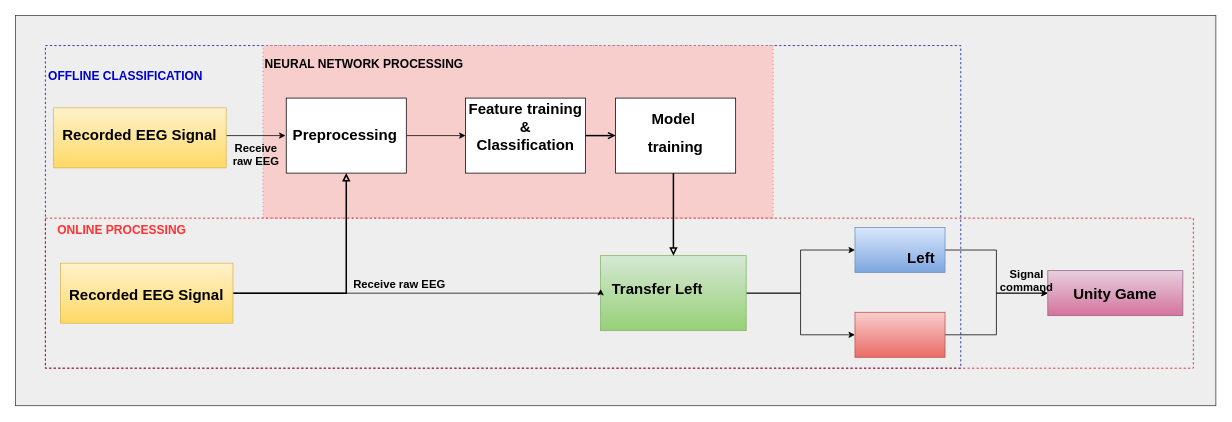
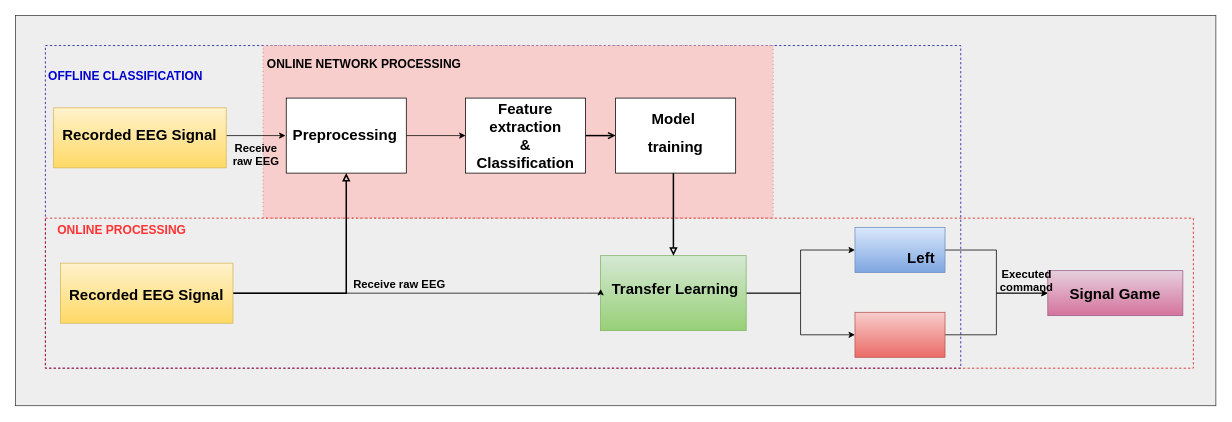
  <mxCell id="0" />
  <mxCell id="1" parent="0" />
  <mxCell id="2" value="" style="rounded=0;whiteSpace=wrap;html=1;fontSize=10;fillColor=#eeeeee;strokeColor=#36393d;" parent="1" vertex="1"><mxGeometry x="20" y="20" width="1600" height="520" as="geometry" /></mxCell>
  <mxCell id="3" value="" style="rounded=0;whiteSpace=wrap;html=1;fontSize=16;dashed=1;fillColor=none;strokeColor=#000099;" parent="1" vertex="1"><mxGeometry x="60" y="60" width="1220" height="430" as="geometry" /></mxCell>
  <mxCell id="4" value="" style="rounded=0;whiteSpace=wrap;html=1;fontSize=20;dashed=1;dashPattern=1 4;fillColor=#f8cecc;strokeColor=#b85450;" parent="1" vertex="1"><mxGeometry x="350" y="60" width="680" height="230" as="geometry" /></mxCell>
  <mxCell id="5" style="edgeStyle=orthogonalEdgeStyle;rounded=0;orthogonalLoop=1;jettySize=auto;html=1;fontSize=20;" parent="1" edge="1"><mxGeometry relative="1" as="geometry"><mxPoint x="380" y="180" as="targetPoint" /><Array as="points"><mxPoint x="310" y="180" /><mxPoint x="310" y="180" /></Array><mxPoint x="230" y="180" as="sourcePoint" /></mxGeometry></mxCell>
  <mxCell id="6" style="edgeStyle=orthogonalEdgeStyle;rounded=0;orthogonalLoop=1;jettySize=auto;html=1;entryX=0;entryY=0.5;entryDx=0;entryDy=0;fontSize=20;" parent="1" source="7" target="12" edge="1"><mxGeometry relative="1" as="geometry" /></mxCell>
  <mxCell id="7" value="" style="rounded=0;whiteSpace=wrap;html=1;" parent="1" vertex="1"><mxGeometry x="381" y="130" width="160" height="100" as="geometry" /></mxCell>
  <mxCell id="8" value="" style="rounded=0;whiteSpace=wrap;html=1;fontSize=16;dashed=1;fillColor=none;strokeColor=#D70000;" parent="1" vertex="1"><mxGeometry x="60" y="290" width="1530" height="200" as="geometry" /></mxCell>
  <mxCell id="9" value="&lt;h1 style=&quot;font-size: 20px&quot;&gt;Preprocessing&lt;/h1&gt;" style="text;html=1;strokeColor=none;fillColor=none;spacing=5;spacingTop=-20;whiteSpace=wrap;overflow=hidden;rounded=0;fontSize=20;" parent="1" vertex="1"><mxGeometry x="385" y="164" width="160" height="36" as="geometry" /></mxCell>
  <mxCell id="10" value="" style="rounded=0;whiteSpace=wrap;html=1;" parent="1" vertex="1"><mxGeometry x="620" y="130" width="160" height="100" as="geometry" /></mxCell>
  <mxCell id="11" style="edgeStyle=orthogonalEdgeStyle;rounded=0;orthogonalLoop=1;jettySize=auto;html=1;entryX=0;entryY=0.5;entryDx=0;entryDy=0;strokeWidth=2;fontSize=16;fontColor=#000000;endArrow=open;endFill=0;" parent="1" source="12" target="32" edge="1"><mxGeometry relative="1" as="geometry" /></mxCell>
- <mxCell id="12" value="&lt;h1 style=&quot;font-size: 20px&quot;&gt;Feature training&lt;br&gt;&amp;amp;&lt;br&gt;&lt;b&gt;Classification&lt;/b&gt;&lt;/h1&gt;" style="text;html=1;strokeColor=none;fillColor=none;spacing=5;spacingTop=-20;whiteSpace=wrap;overflow=hidden;rounded=0;fontSize=20;align=center;" parent="1" vertex="1"><mxGeometry x="620" y="130" width="160" height="100" as="geometry" /></mxCell>
+ <mxCell id="12" value="&lt;h1 style=&quot;font-size: 20px&quot;&gt;Feature extraction&lt;br&gt;&amp;amp;&lt;br&gt;&lt;b&gt;Classification&lt;/b&gt;&lt;/h1&gt;" style="text;html=1;strokeColor=none;fillColor=none;spacing=5;spacingTop=-20;whiteSpace=wrap;overflow=hidden;rounded=0;fontSize=20;align=center;" parent="1" vertex="1"><mxGeometry x="620" y="130" width="160" height="100" as="geometry" /></mxCell>
  <mxCell id="13" style="edgeStyle=orthogonalEdgeStyle;rounded=0;orthogonalLoop=1;jettySize=auto;html=1;fontSize=20;" parent="1" source="15" target="22" edge="1"><mxGeometry relative="1" as="geometry" /></mxCell>
  <mxCell id="14" style="edgeStyle=orthogonalEdgeStyle;rounded=0;orthogonalLoop=1;jettySize=auto;html=1;entryX=0;entryY=0.5;entryDx=0;entryDy=0;fontSize=20;" parent="1" source="15" target="24" edge="1"><mxGeometry relative="1" as="geometry" /></mxCell>
  <mxCell id="15" value="" style="rounded=0;whiteSpace=wrap;html=1;fillColor=#d5e8d4;strokeColor=#82b366;gradientColor=#97d077;" parent="1" vertex="1"><mxGeometry x="800" y="340" width="194" height="100" as="geometry" /></mxCell>
- <mxCell id="16" value="&lt;h1 style=&quot;font-size: 20px&quot;&gt;Transfer Left&lt;/h1&gt;" style="text;html=1;strokeColor=none;fillColor=none;spacing=5;spacingTop=-20;whiteSpace=wrap;overflow=hidden;rounded=0;fontSize=20;" parent="1" vertex="1"><mxGeometry x="810" y="370" width="190" height="53" as="geometry" /></mxCell>
+ <mxCell id="16" value="&lt;h1 style=&quot;font-size: 20px&quot;&gt;Transfer Learning&lt;/h1&gt;" style="text;html=1;strokeColor=none;fillColor=none;spacing=5;spacingTop=-20;whiteSpace=wrap;overflow=hidden;rounded=0;fontSize=20;" parent="1" vertex="1"><mxGeometry x="810" y="370" width="190" height="53" as="geometry" /></mxCell>
  <mxCell id="17" style="edgeStyle=orthogonalEdgeStyle;rounded=0;orthogonalLoop=1;jettySize=auto;html=1;fontSize=20;entryX=0;entryY=0.445;entryDx=0;entryDy=0;entryPerimeter=0;" parent="1" source="19" target="15" edge="1"><mxGeometry relative="1" as="geometry"><mxPoint x="760" y="370" as="targetPoint" /><Array as="points"><mxPoint x="780" y="390" /><mxPoint x="780" y="390" /></Array></mxGeometry></mxCell>
  <mxCell id="18" style="edgeStyle=orthogonalEdgeStyle;rounded=0;orthogonalLoop=1;jettySize=auto;html=1;entryX=0.5;entryY=1;entryDx=0;entryDy=0;strokeWidth=2;fontSize=16;fontColor=#000000;endArrow=block;endFill=0;" parent="1" source="19" target="7" edge="1"><mxGeometry relative="1" as="geometry" /></mxCell>
  <mxCell id="19" value="" style="rounded=0;whiteSpace=wrap;html=1;fillColor=#fff2cc;gradientColor=#ffd966;strokeColor=#d6b656;" parent="1" vertex="1"><mxGeometry x="80" y="350" width="230" height="80" as="geometry" /></mxCell>
  <mxCell id="20" value="&lt;h1 style=&quot;font-size: 20px&quot;&gt;Recorded EEG Signal&lt;/h1&gt;" style="text;html=1;strokeColor=none;fillColor=none;spacing=5;spacingTop=-20;whiteSpace=wrap;overflow=hidden;rounded=0;fontSize=20;" parent="1" vertex="1"><mxGeometry x="87" y="377" width="216" height="46" as="geometry" /></mxCell>
  <mxCell id="21" style="edgeStyle=orthogonalEdgeStyle;rounded=0;orthogonalLoop=1;jettySize=auto;html=1;entryX=0;entryY=0.5;entryDx=0;entryDy=0;fontSize=20;" parent="1" source="22" target="26" edge="1"><mxGeometry relative="1" as="geometry" /></mxCell>
  <mxCell id="22" value="" style="rounded=0;whiteSpace=wrap;html=1;fontSize=20;fillColor=#dae8fc;gradientColor=#7ea6e0;strokeColor=#6c8ebf;" parent="1" vertex="1"><mxGeometry x="1139" y="302.5" width="120" height="60" as="geometry" /></mxCell>
  <mxCell id="23" style="edgeStyle=orthogonalEdgeStyle;rounded=0;orthogonalLoop=1;jettySize=auto;html=1;entryX=0;entryY=0.5;entryDx=0;entryDy=0;fontSize=20;" parent="1" source="24" target="26" edge="1"><mxGeometry relative="1" as="geometry" /></mxCell>
  <mxCell id="24" value="" style="rounded=0;whiteSpace=wrap;html=1;fontSize=20;fillColor=#f8cecc;gradientColor=#ea6b66;strokeColor=#b85450;" parent="1" vertex="1"><mxGeometry x="1139" y="415.5" width="120" height="60" as="geometry" /></mxCell>
  <mxCell id="25" value="&lt;h1 style=&quot;font-size: 20px&quot;&gt;Left&lt;/h1&gt;" style="text;html=1;strokeColor=none;fillColor=none;spacing=5;spacingTop=-20;whiteSpace=wrap;overflow=hidden;rounded=0;fontSize=20;" parent="1" vertex="1"><mxGeometry x="1204" y="327.5" width="50" height="30" as="geometry" /></mxCell>
- <mxCell id="26" value="&lt;b&gt;Unity Game&lt;/b&gt;" style="rounded=0;whiteSpace=wrap;html=1;fontSize=20;fillColor=#e6d0de;gradientColor=#d5739d;strokeColor=#996185;" parent="1" vertex="1"><mxGeometry x="1396" y="360" width="180" height="60" as="geometry" /></mxCell>
- <mxCell id="27" value="Signal command" style="text;html=1;strokeColor=none;fillColor=none;align=center;verticalAlign=middle;whiteSpace=wrap;rounded=0;fontSize=15;fontStyle=1" parent="1" vertex="1"><mxGeometry x="1333" y="358" width="70" height="30" as="geometry" /></mxCell>
+ <mxCell id="26" value="&lt;b&gt;Signal Game&lt;/b&gt;" style="rounded=0;whiteSpace=wrap;html=1;fontSize=20;fillColor=#e6d0de;gradientColor=#d5739d;strokeColor=#996185;" parent="1" vertex="1"><mxGeometry x="1396" y="360" width="180" height="60" as="geometry" /></mxCell>
+ <mxCell id="27" value="Executed command" style="text;html=1;strokeColor=none;fillColor=none;align=center;verticalAlign=middle;whiteSpace=wrap;rounded=0;fontSize=15;fontStyle=1" parent="1" vertex="1"><mxGeometry x="1333" y="358" width="70" height="30" as="geometry" /></mxCell>
  <mxCell id="28" value="Receive raw EEG" style="text;html=1;strokeColor=none;fillColor=none;align=center;verticalAlign=middle;whiteSpace=wrap;rounded=0;fontSize=15;fontStyle=1" parent="1" vertex="1"><mxGeometry x="410" y="362.5" width="244" height="30" as="geometry" /></mxCell>
  <mxCell id="29" value="Receive raw EEG" style="text;html=1;strokeColor=none;fillColor=none;align=center;verticalAlign=middle;whiteSpace=wrap;rounded=0;fontSize=15;fontStyle=1" parent="1" vertex="1"><mxGeometry x="301" y="200" width="80" height="10" as="geometry" /></mxCell>
  <mxCell id="30" style="edgeStyle=orthogonalEdgeStyle;rounded=0;orthogonalLoop=1;jettySize=auto;html=1;entryX=0.5;entryY=0;entryDx=0;entryDy=0;strokeWidth=2;fontSize=16;fontColor=#000000;endArrow=block;endFill=0;" parent="1" source="31" target="15" edge="1"><mxGeometry relative="1" as="geometry"><Array as="points"><mxPoint x="920" y="230" /><mxPoint x="920" y="230" /></Array></mxGeometry></mxCell>
  <mxCell id="31" value="" style="rounded=0;whiteSpace=wrap;html=1;" parent="1" vertex="1"><mxGeometry x="820" y="130" width="160" height="100" as="geometry" /></mxCell>
  <mxCell id="32" value="&lt;h1 style=&quot;font-size: 20px&quot;&gt;Model&amp;nbsp;&lt;/h1&gt;&lt;h1 style=&quot;font-size: 20px&quot;&gt;training&lt;/h1&gt;" style="text;html=1;strokeColor=none;fillColor=none;spacing=5;spacingTop=-20;whiteSpace=wrap;overflow=hidden;rounded=0;fontSize=20;align=center;" parent="1" vertex="1"><mxGeometry x="820" y="143" width="160" height="74" as="geometry" /></mxCell>
  <mxCell id="33" value="OFFLINE CLASSIFICATION" style="text;html=1;strokeColor=none;fillColor=none;align=center;verticalAlign=middle;whiteSpace=wrap;rounded=0;dashed=1;fontSize=16;fontColor=#0000CC;fontStyle=1" parent="1" vertex="1"><mxGeometry x="62" y="85" width="210" height="30" as="geometry" /></mxCell>
  <mxCell id="34" value="ONLINE PROCESSING" style="text;html=1;strokeColor=none;fillColor=none;align=center;verticalAlign=middle;whiteSpace=wrap;rounded=0;dashed=1;fontSize=16;fontColor=#FF3333;fontStyle=1" parent="1" vertex="1"><mxGeometry x="57" y="290" width="210" height="30" as="geometry" /></mxCell>
- <mxCell id="35" value="NEURAL NETWORK PROCESSING" style="text;html=1;strokeColor=none;fillColor=none;align=center;verticalAlign=middle;whiteSpace=wrap;rounded=0;dashed=1;fontSize=16;fontColor=#000000;fontStyle=1" parent="1" vertex="1"><mxGeometry x="330" y="64" width="310" height="40" as="geometry" /></mxCell>
+ <mxCell id="35" value="ONLINE NETWORK PROCESSING" style="text;html=1;strokeColor=none;fillColor=none;align=center;verticalAlign=middle;whiteSpace=wrap;rounded=0;dashed=1;fontSize=16;fontColor=#000000;fontStyle=1" parent="1" vertex="1"><mxGeometry x="330" y="64" width="310" height="40" as="geometry" /></mxCell>
  <mxCell id="36" value="" style="rounded=0;whiteSpace=wrap;html=1;fillColor=#fff2cc;gradientColor=#ffd966;strokeColor=#d6b656;" vertex="1" parent="1"><mxGeometry x="71" y="143" width="230" height="80" as="geometry" /></mxCell>
  <mxCell id="37" value="&lt;h1 style=&quot;font-size: 20px&quot;&gt;Recorded EEG Signal&lt;/h1&gt;" style="text;html=1;strokeColor=none;fillColor=none;spacing=5;spacingTop=-20;whiteSpace=wrap;overflow=hidden;rounded=0;fontSize=20;" vertex="1" parent="1"><mxGeometry x="78" y="164" width="216" height="46" as="geometry" /></mxCell>
